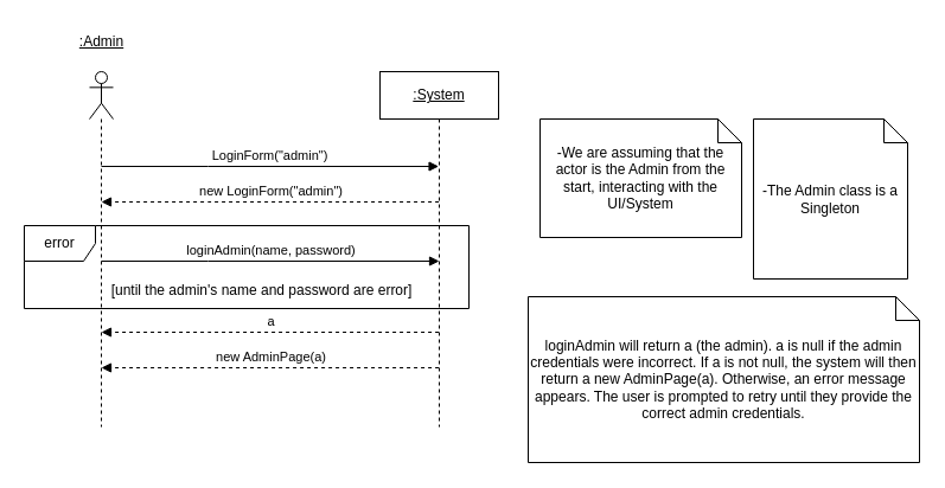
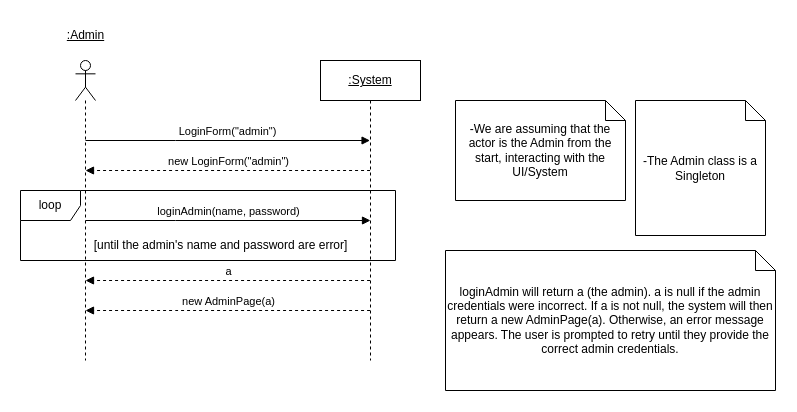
  <mxCell id="0" />
  <mxCell id="1" parent="0" />
  <mxCell id="2" value="" style="shape=umlLifeline;perimeter=lifelinePerimeter;whiteSpace=wrap;html=1;container=1;dropTarget=0;collapsible=0;recursiveResize=0;outlineConnect=0;portConstraint=eastwest;newEdgeStyle={&quot;curved&quot;:0,&quot;rounded&quot;:0};participant=umlActor;" parent="1" vertex="1"><mxGeometry x="75" y="60" width="20" height="300" as="geometry" /></mxCell>
  <mxCell id="3" value="&lt;u&gt;:Admin&lt;/u&gt;" style="text;html=1;align=center;verticalAlign=middle;resizable=0;points=[];autosize=1;strokeColor=none;fillColor=none;" parent="1" vertex="1"><mxGeometry x="55" y="20" width="60" height="30" as="geometry" /></mxCell>
  <mxCell id="4" value="&lt;u&gt;:System&lt;/u&gt;" style="shape=umlLifeline;perimeter=lifelinePerimeter;whiteSpace=wrap;html=1;container=1;dropTarget=0;collapsible=0;recursiveResize=0;outlineConnect=0;portConstraint=eastwest;newEdgeStyle={&quot;curved&quot;:0,&quot;rounded&quot;:0};" parent="1" vertex="1"><mxGeometry x="320" y="60" width="100" height="300" as="geometry" /></mxCell>
  <mxCell id="5" value="-We are assuming that the actor is the Admin from the start, interacting with the UI/System" style="shape=note;size=20;whiteSpace=wrap;html=1;" parent="1" vertex="1"><mxGeometry x="455" y="100" width="170" height="100" as="geometry" /></mxCell>
  <mxCell id="6" value="loginAdmin(name, password)" style="html=1;verticalAlign=bottom;endArrow=block;edgeStyle=elbowEdgeStyle;elbow=horizontal;curved=0;rounded=0;" parent="1" edge="1"><mxGeometry relative="1" as="geometry"><mxPoint x="85" y="220" as="sourcePoint" /><Array as="points"><mxPoint x="175" y="220" /></Array><mxPoint x="370" y="220" as="targetPoint" /></mxGeometry></mxCell>
  <mxCell id="7" value="LoginForm(&quot;admin&quot;)" style="html=1;verticalAlign=bottom;endArrow=block;edgeStyle=elbowEdgeStyle;elbow=vertical;curved=0;rounded=0;" parent="1" edge="1"><mxGeometry x="0.0" relative="1" as="geometry"><mxPoint x="84.999" y="140" as="sourcePoint" /><Array as="points"><mxPoint x="175.07" y="140" /></Array><mxPoint x="369.57" y="140" as="targetPoint" /><mxPoint as="offset" /></mxGeometry></mxCell>
  <mxCell id="8" value="a" style="html=1;verticalAlign=bottom;endArrow=block;edgeStyle=elbowEdgeStyle;elbow=vertical;curved=0;rounded=0;dashed=1;" parent="1" edge="1"><mxGeometry relative="1" as="geometry"><mxPoint x="369.57" y="280" as="sourcePoint" /><Array as="points"><mxPoint x="175.07" y="280" /></Array><mxPoint x="84.999" y="280" as="targetPoint" /><mxPoint as="offset" /></mxGeometry></mxCell>
  <mxCell id="9" value="new LoginForm(&quot;admin&quot;)" style="html=1;verticalAlign=bottom;endArrow=block;edgeStyle=elbowEdgeStyle;elbow=vertical;curved=0;rounded=0;dashed=1;" parent="1" edge="1"><mxGeometry x="0.0" relative="1" as="geometry"><mxPoint x="369.57" y="170" as="sourcePoint" /><Array as="points"><mxPoint x="175.07" y="170" /></Array><mxPoint x="84.999" y="170" as="targetPoint" /><mxPoint as="offset" /></mxGeometry></mxCell>
  <mxCell id="10" value="new AdminPage(a)" style="html=1;verticalAlign=bottom;endArrow=block;edgeStyle=elbowEdgeStyle;elbow=vertical;curved=0;rounded=0;dashed=1;" parent="1" edge="1"><mxGeometry relative="1" as="geometry"><mxPoint x="369.57" y="310" as="sourcePoint" /><Array as="points"><mxPoint x="175.07" y="310" /></Array><mxPoint x="84.999" y="310" as="targetPoint" /><mxPoint as="offset" /></mxGeometry></mxCell>
- <mxCell id="11" value="error" style="shape=umlFrame;whiteSpace=wrap;html=1;pointerEvents=0;" parent="1" vertex="1"><mxGeometry x="20" y="190" width="375" height="70" as="geometry" /></mxCell>
+ <mxCell id="11" value="loop" style="shape=umlFrame;whiteSpace=wrap;html=1;pointerEvents=0;" parent="1" vertex="1"><mxGeometry x="20" y="190" width="375" height="70" as="geometry" /></mxCell>
  <mxCell id="12" value="[until the admin's name and password are error]" style="text;html=1;align=center;verticalAlign=middle;resizable=0;points=[];autosize=1;strokeColor=none;fillColor=none;" parent="1" vertex="1"><mxGeometry x="70" y="230" width="300" height="30" as="geometry" /></mxCell>
  <mxCell id="13" value="loginAdmin will return a (the admin). a is null if the admin credentials were incorrect. If a is not null, the system will then return a new AdminPage(a). Otherwise, an error message appears. The user is prompted to retry until they provide the correct admin credentials." style="shape=note;size=20;whiteSpace=wrap;html=1;" parent="1" vertex="1"><mxGeometry x="445" y="250" width="330" height="140" as="geometry" /></mxCell>
  <mxCell id="14" value="-The Admin class is a Singleton" style="shape=note;size=20;whiteSpace=wrap;html=1;" vertex="1" parent="1"><mxGeometry x="635" y="100" width="130" height="135" as="geometry" /></mxCell>
